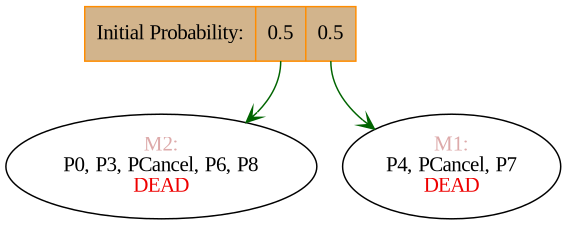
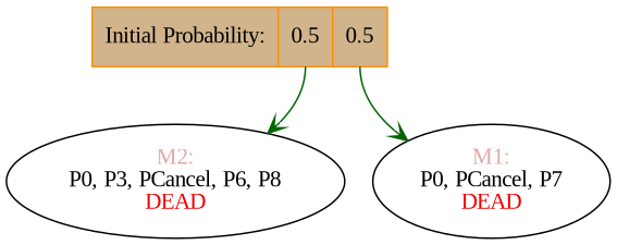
  digraph {
    fontname="Liberation Serif"
    rankdir=TB
    node [fontname="Liberation Serif" shape=ellipse penwidth=1]
    edge [arrowhead=vee color=darkgreen fontname="Liberation Serif"]
    n1 [color=darkorange fillcolor=tan label="Initial Probability:|<v0>0.5|<v1>0.5" shape=record style=filled penwidth=""]
    n2 [label=< <font color="#DDAAAA">M2:</font> <br/>P0, P3, PCancel, P6, P8<br/><font color="#EE0000">DEAD</font>>]
-   n3 [label=< <font color="#DDAAAA">M1:</font> <br/>P4, PCancel, P7<br/><font color="#EE0000">DEAD</font>>]
+   n3 [label=< <font color="#DDAAAA">M1:</font> <br/>P0, PCancel, P7<br/><font color="#EE0000">DEAD</font>>]
    n1 -> n2 [tailport=v0]
    n1 -> n3 [tailport=v1]
  }
